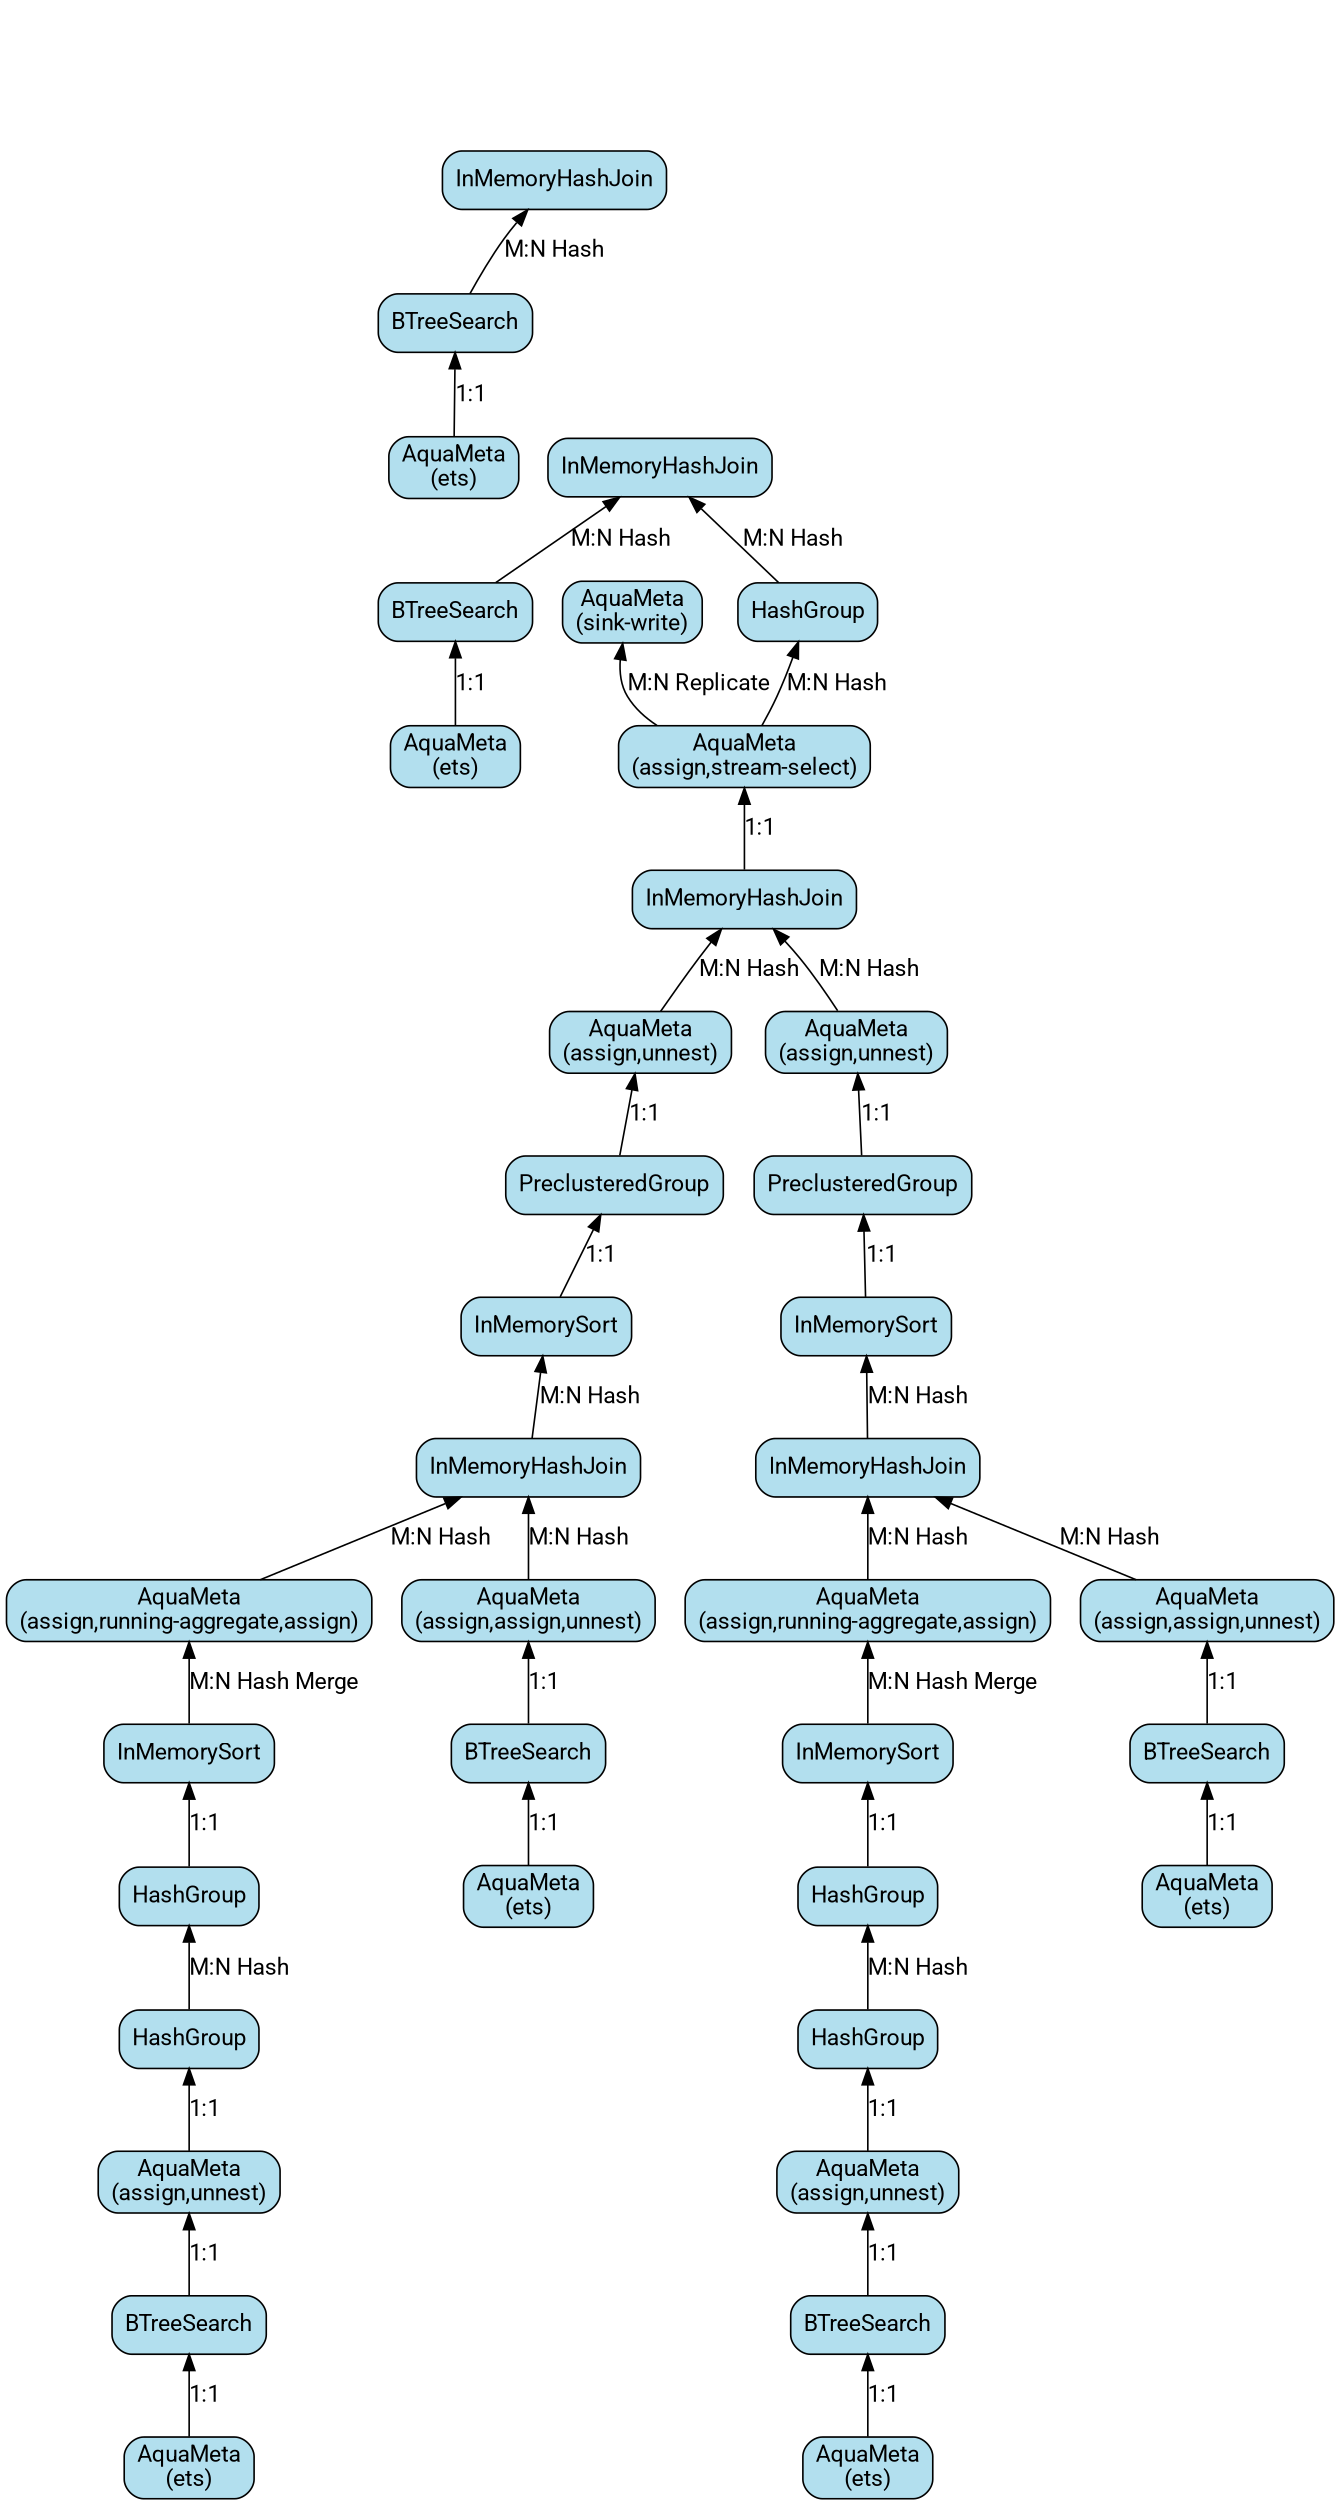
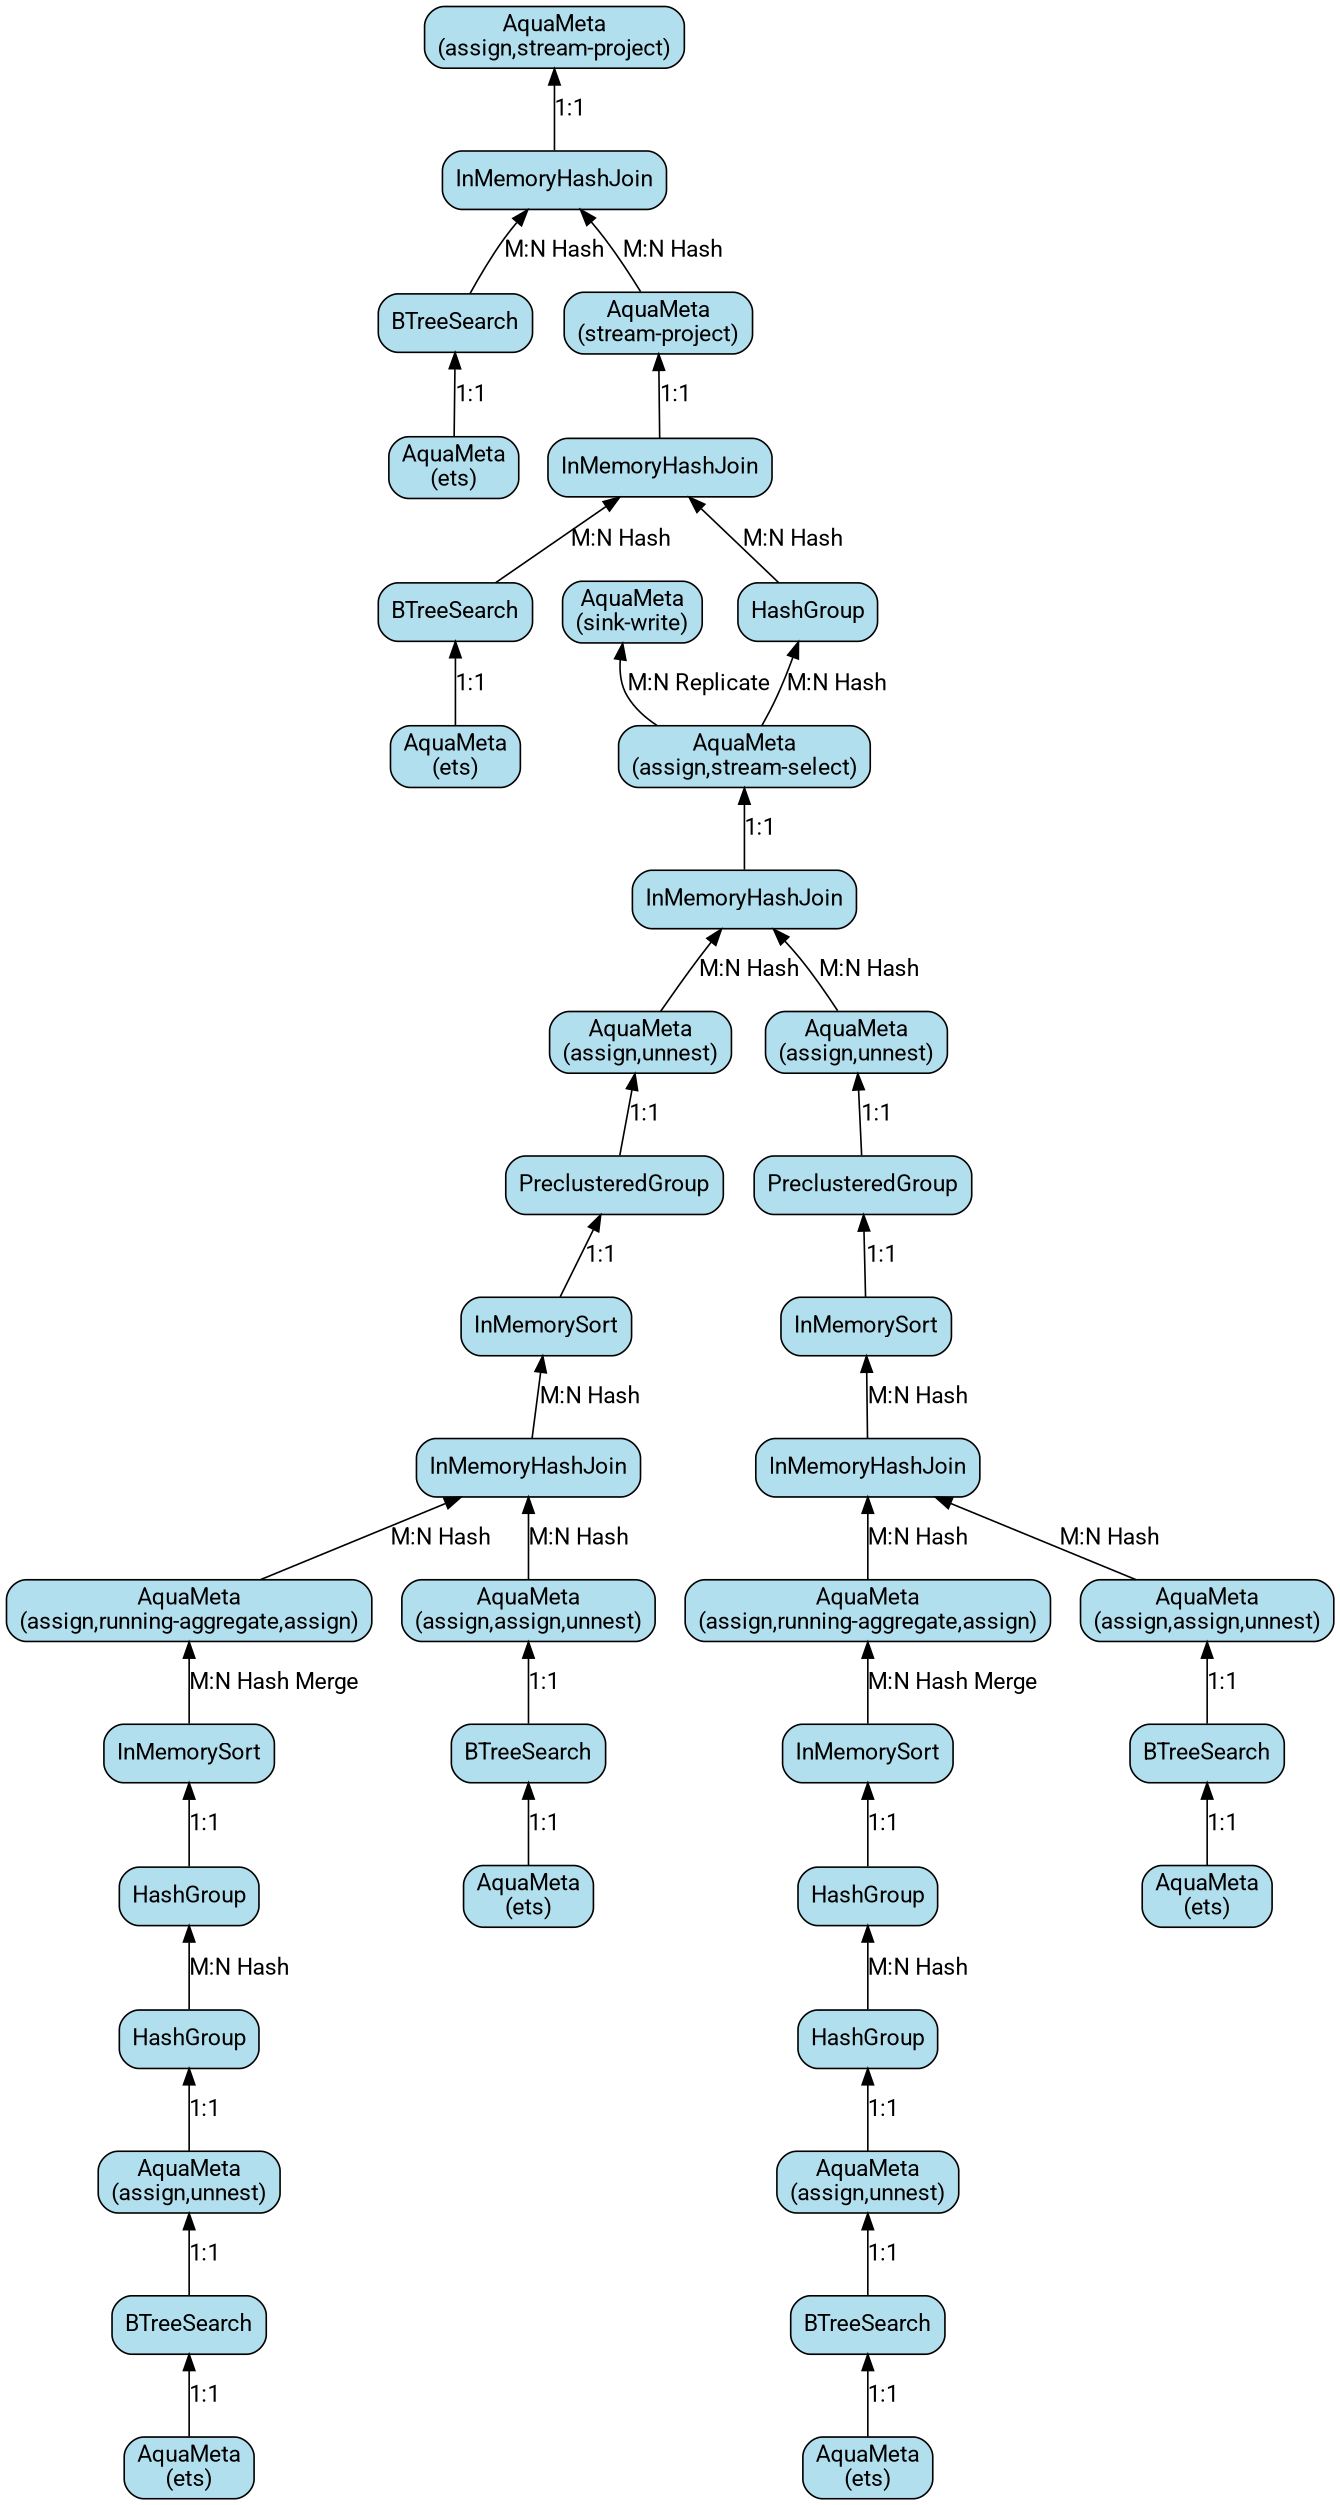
  digraph {
    fontname=Roboto
    rankdir=BT
    node [color=black fillcolor=lightblue2 fontname=Roboto shape=box style="rounded,filled"]
    edge [fontname=Roboto]
    n1 [label="AquaMeta\n(ets)"]
    n2 [label=BTreeSearch]
    n3 [label=InMemoryHashJoin]
    n4 [label=InMemorySort]
    n5 [label="AquaMeta\n(assign,running-aggregate,assign)"]
    n6 [label=InMemoryHashJoin]
+   n7 [label="AquaMeta\n(stream-project)"]
+   n8 [label="AquaMeta\n(assign,stream-project)"]
    n9 [label="AquaMeta\n(assign,unnest)"]
    n10 [label=InMemoryHashJoin]
    n11 [label="AquaMeta\n(assign,stream-select)"]
    n12 [label="AquaMeta\n(ets)"]
    n13 [label=BTreeSearch]
    n14 [label="AquaMeta\n(assign,assign,unnest)"]
    n15 [label="AquaMeta\n(ets)"]
    n16 [label=BTreeSearch]
    n17 [label="AquaMeta\n(assign,unnest)"]
    n18 [label=InMemorySort]
    n19 [label="AquaMeta\n(sink-write)"]
    n20 [label=InMemoryHashJoin]
    n21 [label=InMemorySort]
    n22 [label=PreclusteredGroup]
    n23 [label=InMemoryHashJoin]
    n24 [label="AquaMeta\n(ets)"]
    n25 [label=BTreeSearch]
    n26 [label="AquaMeta\n(assign,unnest)"]
    n27 [label=HashGroup]
    n28 [label=PreclusteredGroup]
    n29 [label="AquaMeta\n(assign,unnest)"]
    n30 [label="AquaMeta\n(ets)"]
    n31 [label=BTreeSearch]
    n32 [label=InMemorySort]
    n33 [label="AquaMeta\n(assign,running-aggregate,assign)"]
    n34 [label=HashGroup]
    n35 [label=HashGroup]
    n36 [label=HashGroup]
    n37 [label="AquaMeta\n(ets)"]
    n38 [label=BTreeSearch]
    n39 [label="AquaMeta\n(assign,assign,unnest)"]
    n40 [label=HashGroup]
    n1 -> n2 [label="1:1"]
    n2 -> n3 [label="M:N Hash"]
+   n3 -> n8 [label="1:1"]
    n4 -> n5 [label="M:N Hash Merge"]
    n5 -> n6 [label="M:N Hash"]
    n6 -> n18 [label="M:N Hash"]
+   n7 -> n3 [label="M:N Hash"]
    n9 -> n10 [label="M:N Hash"]
    n10 -> n11 [label="1:1"]
    n11 -> n19 [label="M:N Replicate"]
    n11 -> n36 [label="M:N Hash"]
    n12 -> n13 [label="1:1"]
    n13 -> n14 [label="1:1"]
    n14 -> n6 [label="M:N Hash"]
    n15 -> n16 [label="1:1"]
    n16 -> n17 [label="1:1"]
    n17 -> n34 [label="1:1"]
    n18 -> n28 [label="1:1"]
    n20 -> n21 [label="M:N Hash"]
    n21 -> n22 [label="1:1"]
    n22 -> n9 [label="1:1"]
+   n23 -> n7 [label="1:1"]
    n24 -> n25 [label="1:1"]
    n25 -> n26 [label="1:1"]
    n26 -> n40 [label="1:1"]
    n27 -> n4 [label="1:1"]
    n28 -> n29 [label="1:1"]
    n29 -> n10 [label="M:N Hash"]
    n30 -> n31 [label="1:1"]
    n31 -> n23 [label="M:N Hash"]
    n32 -> n33 [label="M:N Hash Merge"]
    n33 -> n20 [label="M:N Hash"]
    n34 -> n35 [label="M:N Hash"]
    n35 -> n32 [label="1:1"]
    n36 -> n23 [label="M:N Hash"]
    n37 -> n38 [label="1:1"]
    n38 -> n39 [label="1:1"]
    n39 -> n20 [label="M:N Hash"]
    n40 -> n27 [label="M:N Hash"]
  }
